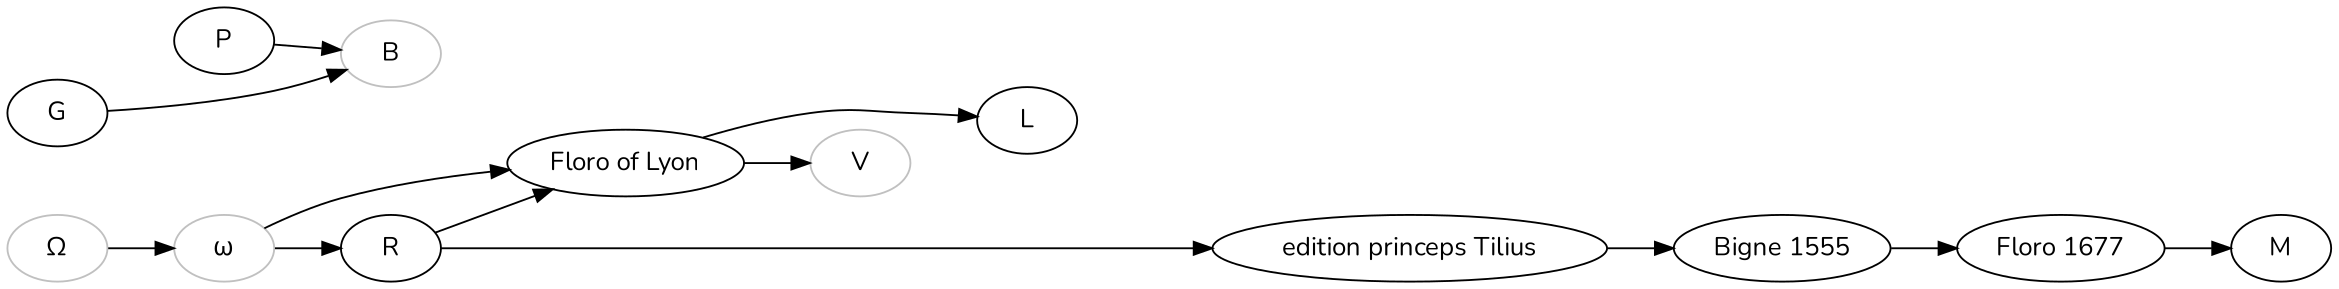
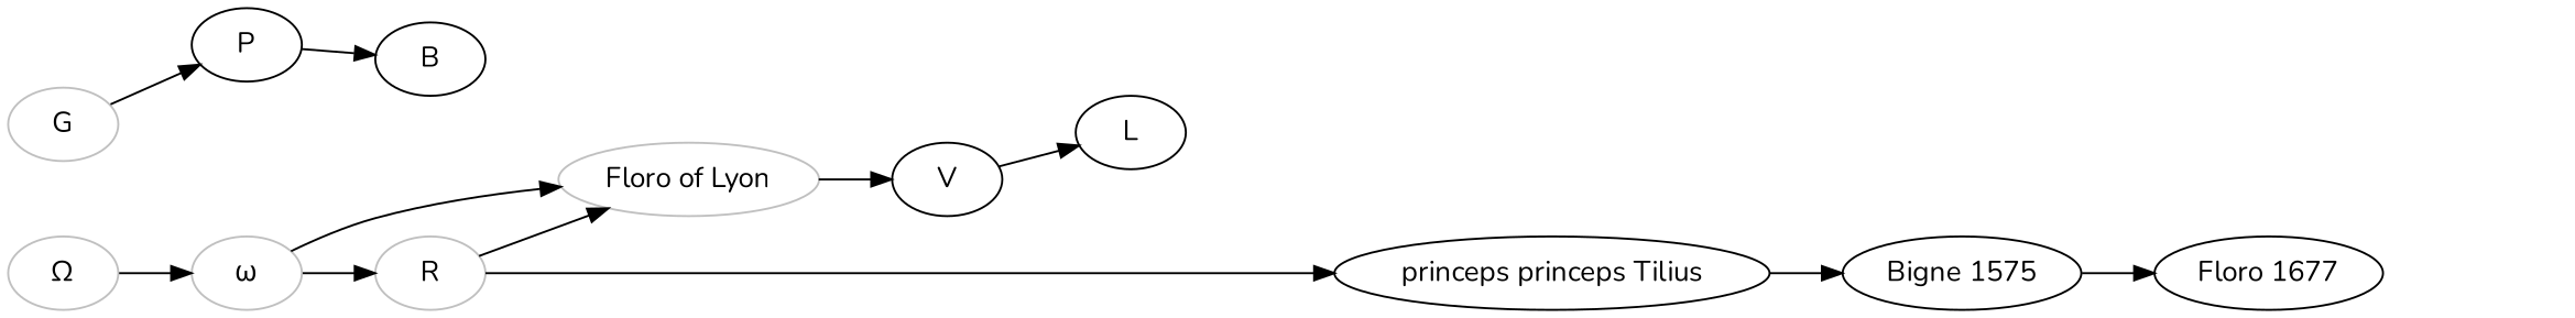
  digraph {
    fontname=Nunito
    rankdir=LR
    splines=true
    style=invis
    node [fontname=Nunito]
    edge [fontname=Nunito]
    n1 [color=grey label="Ω"]
    n2 [color=grey label="ω"]
-   n3 [label=R]
-   n4 [label="Floro of Lyon"]
-   n5 [label="edition princeps Tilius"]
+   n3 [label=R color=grey]
+   n4 [label="Floro of Lyon" color=grey]
+   n5 [label="princeps princeps Tilius"]
    n6 [label=L]
-   n7 [label=V color=grey]
-   n8 [label=G]
+   n7 [label=V]
+   n8 [label=G color=grey]
    n9 [label=P]
-   n10 [label="Bigne 1555"]
-   n11 [label=B color=grey]
+   n10 [label="Bigne 1575"]
+   n11 [label=B]
    n12 [label="Floro 1677"]
-   n13 [label=M]
    n1 -> n2
    n2 -> n3
    n2 -> n4
    n3 -> n4
    n3 -> n5 [minlen=5]
-   n4 -> n6
+   n7 -> n6
    n4 -> n7
    n5 -> n10
-   n8 -> n11
+   n8 -> n9
    n9 -> n11
    n10 -> n12
-   n12 -> n13
  }
